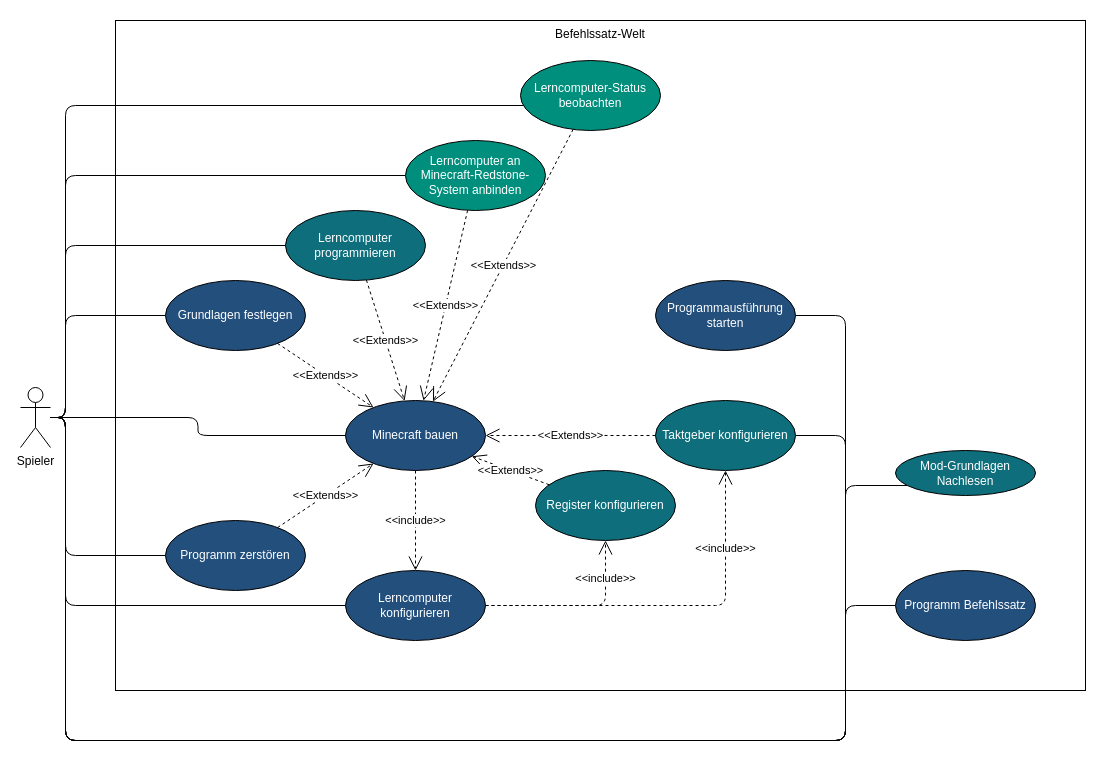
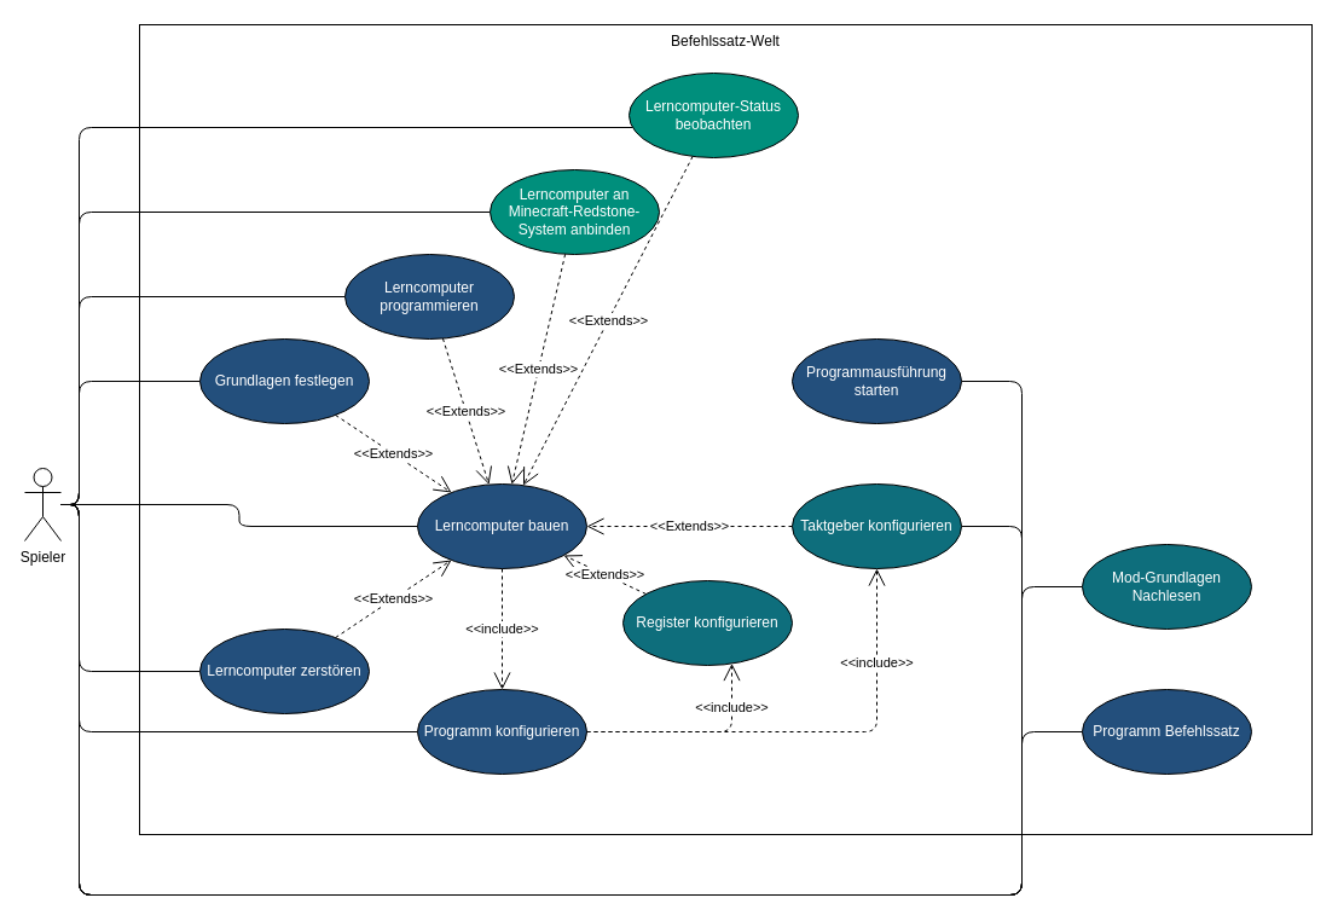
  <mxCell id="0" />
  <mxCell id="1" parent="0" />
  <mxCell id="2" value="&lt;font&gt;Befehlssatz-Welt&lt;/font&gt;" style="whiteSpace=wrap;html=1;fillColor=none;verticalAlign=top;fontColor=#000000;" parent="1" vertex="1"><mxGeometry x="115" width="970" height="670" as="geometry" y="20" /></mxCell>
- <mxCell id="3" value="Minecraft bauen" style="ellipse;whiteSpace=wrap;html=1;fillColor=#234F7C;fontColor=#FFFFFF;" parent="1" vertex="1"><mxGeometry x="345" y="400" width="140" height="70" as="geometry" /></mxCell>
+ <mxCell id="3" value="Lerncomputer bauen" style="ellipse;whiteSpace=wrap;html=1;fillColor=#234F7C;fontColor=#FFFFFF;" parent="1" vertex="1"><mxGeometry x="345" y="400" width="140" height="70" as="geometry" /></mxCell>
  <mxCell id="4" style="edgeStyle=orthogonalEdgeStyle;shape=connector;rounded=1;orthogonalLoop=1;jettySize=auto;html=1;labelBackgroundColor=default;strokeColor=default;align=center;verticalAlign=middle;fontFamily=Helvetica;fontSize=11;fontColor=default;endArrow=none;endFill=0;" edge="1" parent="1" source="15" target="17"><mxGeometry relative="1" as="geometry"><Array as="points"><mxPoint x="65" y="417" /><mxPoint x="65" y="315" /></Array></mxGeometry></mxCell>
  <mxCell id="5" style="edgeStyle=orthogonalEdgeStyle;shape=connector;rounded=1;orthogonalLoop=1;jettySize=auto;html=1;labelBackgroundColor=default;strokeColor=default;align=center;verticalAlign=middle;fontFamily=Helvetica;fontSize=11;fontColor=default;endArrow=none;endFill=0;" edge="1" parent="1" source="15" target="24"><mxGeometry relative="1" as="geometry"><Array as="points"><mxPoint x="65" y="417" /><mxPoint x="65" y="555" /></Array></mxGeometry></mxCell>
  <mxCell id="6" style="edgeStyle=orthogonalEdgeStyle;shape=connector;rounded=1;orthogonalLoop=1;jettySize=auto;html=1;labelBackgroundColor=default;strokeColor=default;align=center;verticalAlign=middle;fontFamily=Helvetica;fontSize=11;fontColor=default;endArrow=none;endFill=0;" edge="1" parent="1" source="15" target="16"><mxGeometry relative="1" as="geometry"><Array as="points"><mxPoint x="65" y="417" /><mxPoint x="65" y="605" /></Array></mxGeometry></mxCell>
  <mxCell id="7" style="edgeStyle=orthogonalEdgeStyle;shape=connector;rounded=1;orthogonalLoop=1;jettySize=auto;html=1;labelBackgroundColor=default;strokeColor=default;align=center;verticalAlign=middle;fontFamily=Helvetica;fontSize=11;fontColor=default;endArrow=none;endFill=0;" edge="1" parent="1" source="15" target="25"><mxGeometry relative="1" as="geometry"><Array as="points"><mxPoint x="65" y="417" /><mxPoint x="65" y="245" /></Array></mxGeometry></mxCell>
  <mxCell id="8" style="edgeStyle=orthogonalEdgeStyle;shape=connector;rounded=1;orthogonalLoop=1;jettySize=auto;html=1;labelBackgroundColor=default;strokeColor=default;align=center;verticalAlign=middle;fontFamily=Helvetica;fontSize=11;fontColor=default;endArrow=none;endFill=0;" edge="1" parent="1" source="15" target="26"><mxGeometry relative="1" as="geometry"><Array as="points"><mxPoint x="65" y="417" /><mxPoint x="65" y="175" /></Array></mxGeometry></mxCell>
  <mxCell id="9" style="edgeStyle=orthogonalEdgeStyle;shape=connector;rounded=1;orthogonalLoop=1;jettySize=auto;html=1;labelBackgroundColor=default;strokeColor=default;align=center;verticalAlign=middle;fontFamily=Helvetica;fontSize=11;fontColor=default;endArrow=none;endFill=0;" edge="1" parent="1" source="15" target="21"><mxGeometry relative="1" as="geometry"><Array as="points"><mxPoint x="65" y="417" /><mxPoint x="65" y="105" /></Array></mxGeometry></mxCell>
  <mxCell id="10" style="edgeStyle=orthogonalEdgeStyle;shape=connector;rounded=1;orthogonalLoop=1;jettySize=auto;html=1;labelBackgroundColor=default;strokeColor=default;align=center;verticalAlign=middle;fontFamily=Helvetica;fontSize=11;fontColor=default;endArrow=none;endFill=0;" edge="1" parent="1" source="15" target="20"><mxGeometry relative="1" as="geometry"><Array as="points"><mxPoint x="65" y="417" /><mxPoint x="65" y="740" /><mxPoint x="845" y="740" /><mxPoint x="845" y="605" /></Array></mxGeometry></mxCell>
  <mxCell id="11" style="edgeStyle=orthogonalEdgeStyle;shape=connector;rounded=1;orthogonalLoop=1;jettySize=auto;html=1;labelBackgroundColor=default;strokeColor=default;align=center;verticalAlign=middle;fontFamily=Helvetica;fontSize=11;fontColor=default;endArrow=none;endFill=0;" edge="1" parent="1" source="15" target="23"><mxGeometry relative="1" as="geometry"><Array as="points"><mxPoint x="65" y="417" /><mxPoint x="65" y="740" /><mxPoint x="845" y="740" /><mxPoint x="845" y="485" /></Array></mxGeometry></mxCell>
  <mxCell id="12" style="edgeStyle=orthogonalEdgeStyle;shape=connector;rounded=1;orthogonalLoop=1;jettySize=auto;html=1;labelBackgroundColor=default;strokeColor=default;align=center;verticalAlign=middle;fontFamily=Helvetica;fontSize=11;fontColor=default;endArrow=none;endFill=0;" edge="1" parent="1" source="15" target="18"><mxGeometry relative="1" as="geometry"><Array as="points"><mxPoint x="65" y="417" /><mxPoint x="65" y="740" /><mxPoint x="845" y="740" /><mxPoint x="845" y="435" /></Array></mxGeometry></mxCell>
  <mxCell id="13" style="edgeStyle=orthogonalEdgeStyle;shape=connector;rounded=1;orthogonalLoop=1;jettySize=auto;html=1;labelBackgroundColor=default;strokeColor=default;align=center;verticalAlign=middle;fontFamily=Helvetica;fontSize=11;fontColor=default;endArrow=none;endFill=0;" edge="1" parent="1" source="15" target="22"><mxGeometry relative="1" as="geometry"><Array as="points"><mxPoint x="65" y="417" /><mxPoint x="65" y="740" /><mxPoint x="845" y="740" /><mxPoint x="845" y="315" /></Array></mxGeometry></mxCell>
  <mxCell id="14" style="edgeStyle=orthogonalEdgeStyle;shape=connector;rounded=1;orthogonalLoop=1;jettySize=auto;html=1;labelBackgroundColor=default;strokeColor=default;align=center;verticalAlign=middle;fontFamily=Helvetica;fontSize=11;fontColor=default;endArrow=none;endFill=0;" edge="1" parent="1" source="15" target="3"><mxGeometry relative="1" as="geometry" /></mxCell>
  <mxCell id="15" value="Spieler" style="shape=umlActor;verticalLabelPosition=bottom;labelBackgroundColor=#ffffff;verticalAlign=top;html=1;fillColor=none;" parent="1" vertex="1"><mxGeometry x="20" y="387" width="30" height="60" as="geometry" /></mxCell>
- <mxCell id="16" value="Lerncomputer konfigurieren" style="ellipse;whiteSpace=wrap;html=1;fillColor=#234f7c;fontColor=#FFFFFF;" parent="1" vertex="1"><mxGeometry x="345" y="570" width="140" height="70" as="geometry" /></mxCell>
+ <mxCell id="16" value="Programm konfigurieren" style="ellipse;whiteSpace=wrap;html=1;fillColor=#234f7c;fontColor=#FFFFFF;" parent="1" vertex="1"><mxGeometry x="345" y="570" width="140" height="70" as="geometry" /></mxCell>
  <mxCell id="17" value="Grundlagen festlegen" style="ellipse;whiteSpace=wrap;html=1;fillColor=#234f7c;fontColor=#FFFFFF;" parent="1" vertex="1"><mxGeometry x="165" y="280" width="140" height="70" as="geometry" /></mxCell>
  <mxCell id="18" value="Taktgeber konfigurieren" style="ellipse;whiteSpace=wrap;html=1;fillColor=#0e6e7c;fontColor=#FFFFFF;" parent="1" vertex="1"><mxGeometry x="655" y="400" width="140" height="70" as="geometry" /></mxCell>
- <mxCell id="19" value="Register konfigurieren" style="ellipse;whiteSpace=wrap;html=1;fillColor=#0e6e7c;fontColor=#FFFFFF;" parent="1" vertex="1"><mxGeometry x="535" y="470" width="140" height="70" as="geometry" /></mxCell>
+ <mxCell id="19" value="Register konfigurieren" style="ellipse;whiteSpace=wrap;html=1;fillColor=#0e6e7c;fontColor=#FFFFFF;" parent="1" vertex="1"><mxGeometry x="515" y="480" width="140" height="70" as="geometry" /></mxCell>
  <mxCell id="20" value="Programm Befehlssatz" style="ellipse;whiteSpace=wrap;html=1;fillColor=#234f7c;fontColor=#FFFFFF;" parent="1" vertex="1"><mxGeometry x="895" y="570" width="140" height="70" as="geometry" /></mxCell>
  <mxCell id="21" value="Lerncomputer-Status beobachten" style="ellipse;whiteSpace=wrap;html=1;fillColor=#008f7c;fontColor=#FFFFFF;" parent="1" vertex="1"><mxGeometry x="520" y="60" width="140" height="70" as="geometry" /></mxCell>
  <mxCell id="22" value="Programmausführung starten" style="ellipse;whiteSpace=wrap;html=1;fillColor=#234f7c;fontColor=#FFFFFF;" parent="1" vertex="1"><mxGeometry x="655" y="280" width="140" height="70" as="geometry" /></mxCell>
- <mxCell id="23" value="Mod-Grundlagen Nachlesen" style="ellipse;whiteSpace=wrap;html=1;fillColor=#0e6e7c;fontColor=#FFFFFF;" parent="1" vertex="1"><mxGeometry x="895" y="450" width="140" height="45" as="geometry" /></mxCell>
- <mxCell id="24" value="Programm zerstören" style="ellipse;whiteSpace=wrap;html=1;fillColor=#234F7C;fontColor=#FFFFFF;" parent="1" vertex="1"><mxGeometry x="165" y="520" width="140" height="70" as="geometry" /></mxCell>
- <mxCell id="25" value="Lerncomputer programmieren" style="ellipse;whiteSpace=wrap;html=1;fillColor=#0e6e7c;fontColor=#ffffff;" parent="1" vertex="1"><mxGeometry x="285" y="210" width="140" height="70" as="geometry" /></mxCell>
+ <mxCell id="23" value="Mod-Grundlagen Nachlesen" style="ellipse;whiteSpace=wrap;html=1;fillColor=#0e6e7c;fontColor=#FFFFFF;" parent="1" vertex="1"><mxGeometry x="895" y="450" width="140" height="70" as="geometry" /></mxCell>
+ <mxCell id="24" value="Lerncomputer zerstören" style="ellipse;whiteSpace=wrap;html=1;fillColor=#234F7C;fontColor=#FFFFFF;" parent="1" vertex="1"><mxGeometry x="165" y="520" width="140" height="70" as="geometry" /></mxCell>
+ <mxCell id="25" value="Lerncomputer programmieren" style="ellipse;whiteSpace=wrap;html=1;fillColor=#234F7C;fontColor=#ffffff;" parent="1" vertex="1"><mxGeometry x="285" y="210" width="140" height="70" as="geometry" /></mxCell>
  <mxCell id="26" value="Lerncomputer an Minecraft-Redstone-System anbinden" style="ellipse;whiteSpace=wrap;html=1;fillColor=#008F7C;fontColor=#FFFFFF;" parent="1" vertex="1"><mxGeometry x="405" y="140" width="140" height="70" as="geometry" /></mxCell>
  <mxCell id="27" value="&amp;lt;&amp;lt;Extends&amp;gt;&amp;gt;" style="endArrow=open;endSize=12;dashed=1;html=1;rounded=1;labelBackgroundColor=default;strokeColor=default;align=center;verticalAlign=middle;fontFamily=Helvetica;fontSize=11;fontColor=default;shape=connector;" edge="1" parent="1" source="17" target="3"><mxGeometry width="160" relative="1" as="geometry"><mxPoint x="45" y="700" as="sourcePoint" /><mxPoint x="205" y="700" as="targetPoint" /></mxGeometry></mxCell>
  <mxCell id="28" value="&amp;lt;&amp;lt;Extends&amp;gt;&amp;gt;" style="endArrow=open;endSize=12;dashed=1;html=1;rounded=1;labelBackgroundColor=default;strokeColor=default;align=center;verticalAlign=middle;fontFamily=Helvetica;fontSize=11;fontColor=default;shape=connector;" edge="1" parent="1" source="25" target="3"><mxGeometry width="160" relative="1" as="geometry"><mxPoint x="287" y="353" as="sourcePoint" /><mxPoint x="383" y="417" as="targetPoint" /></mxGeometry></mxCell>
  <mxCell id="29" value="&amp;lt;&amp;lt;Extends&amp;gt;&amp;gt;" style="endArrow=open;endSize=12;dashed=1;html=1;rounded=1;labelBackgroundColor=default;strokeColor=default;align=center;verticalAlign=middle;fontFamily=Helvetica;fontSize=11;fontColor=default;shape=connector;" edge="1" parent="1" source="26" target="3"><mxGeometry width="160" relative="1" as="geometry"><mxPoint x="376" y="290" as="sourcePoint" /><mxPoint x="414" y="410" as="targetPoint" /></mxGeometry></mxCell>
  <mxCell id="30" value="&amp;lt;&amp;lt;Extends&amp;gt;&amp;gt;" style="endArrow=open;endSize=12;dashed=1;html=1;rounded=1;labelBackgroundColor=default;strokeColor=default;align=center;verticalAlign=middle;fontFamily=Helvetica;fontSize=11;fontColor=default;shape=connector;" edge="1" parent="1" source="21" target="3"><mxGeometry width="160" relative="1" as="geometry"><mxPoint x="386" y="300" as="sourcePoint" /><mxPoint x="435" y="430" as="targetPoint" /></mxGeometry></mxCell>
  <mxCell id="31" value="&amp;lt;&amp;lt;include&amp;gt;&amp;gt;" style="endArrow=open;endSize=12;dashed=1;html=1;rounded=1;labelBackgroundColor=default;strokeColor=default;align=center;verticalAlign=middle;fontFamily=Helvetica;fontSize=11;fontColor=default;shape=connector;" edge="1" parent="1" source="3" target="16"><mxGeometry width="160" relative="1" as="geometry"><mxPoint x="587" y="149" as="sourcePoint" /><mxPoint x="443" y="411" as="targetPoint" /></mxGeometry></mxCell>
  <mxCell id="32" value="&amp;lt;&amp;lt;include&amp;gt;&amp;gt;" style="endArrow=open;endSize=12;dashed=1;html=1;rounded=1;labelBackgroundColor=default;strokeColor=default;align=center;verticalAlign=middle;fontFamily=Helvetica;fontSize=11;fontColor=default;shape=connector;edgeStyle=orthogonalEdgeStyle;" edge="1" parent="1" source="16" target="18"><mxGeometry x="0.584" width="160" relative="1" as="geometry"><mxPoint x="425" y="480" as="sourcePoint" /><mxPoint x="425" y="530" as="targetPoint" /><mxPoint as="offset" /></mxGeometry></mxCell>
  <mxCell id="33" value="&amp;lt;&amp;lt;include&amp;gt;&amp;gt;" style="endArrow=open;endSize=12;dashed=1;html=1;rounded=1;labelBackgroundColor=default;strokeColor=default;align=center;verticalAlign=middle;fontFamily=Helvetica;fontSize=11;fontColor=default;shape=connector;edgeStyle=orthogonalEdgeStyle;" edge="1" parent="1" source="16" target="19"><mxGeometry x="0.59" width="160" relative="1" as="geometry"><mxPoint x="495" y="565" as="sourcePoint" /><mxPoint x="735" y="470" as="targetPoint" /><Array as="points"><mxPoint x="605" y="605" /></Array><mxPoint as="offset" /></mxGeometry></mxCell>
  <mxCell id="34" value="&amp;lt;&amp;lt;Extends&amp;gt;&amp;gt;" style="endArrow=open;endSize=12;dashed=1;html=1;rounded=1;labelBackgroundColor=default;strokeColor=default;align=center;verticalAlign=middle;fontFamily=Helvetica;fontSize=11;fontColor=default;shape=connector;" edge="1" parent="1" source="18" target="3"><mxGeometry width="160" relative="1" as="geometry"><mxPoint x="587" y="149" as="sourcePoint" /><mxPoint x="443" y="411" as="targetPoint" /></mxGeometry></mxCell>
  <mxCell id="35" value="&amp;lt;&amp;lt;Extends&amp;gt;&amp;gt;" style="endArrow=open;endSize=12;dashed=1;html=1;rounded=1;labelBackgroundColor=default;strokeColor=default;align=center;verticalAlign=middle;fontFamily=Helvetica;fontSize=11;fontColor=default;shape=connector;" edge="1" parent="1" source="19" target="3"><mxGeometry width="160" relative="1" as="geometry"><mxPoint x="665" y="437" as="sourcePoint" /><mxPoint x="495" y="443" as="targetPoint" /></mxGeometry></mxCell>
  <mxCell id="36" value="&amp;lt;&amp;lt;Extends&amp;gt;&amp;gt;" style="endArrow=open;endSize=12;dashed=1;html=1;rounded=1;labelBackgroundColor=default;strokeColor=default;align=center;verticalAlign=middle;fontFamily=Helvetica;fontSize=11;fontColor=default;shape=connector;" edge="1" parent="1" source="24" target="3"><mxGeometry width="160" relative="1" as="geometry"><mxPoint x="287" y="353" as="sourcePoint" /><mxPoint x="383" y="417" as="targetPoint" /></mxGeometry></mxCell>
